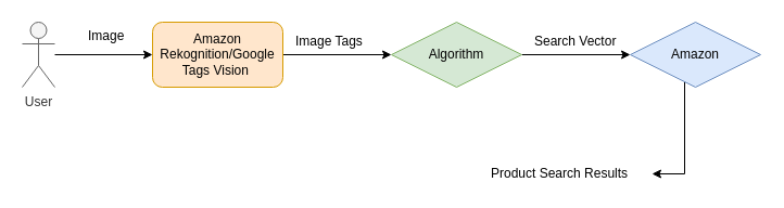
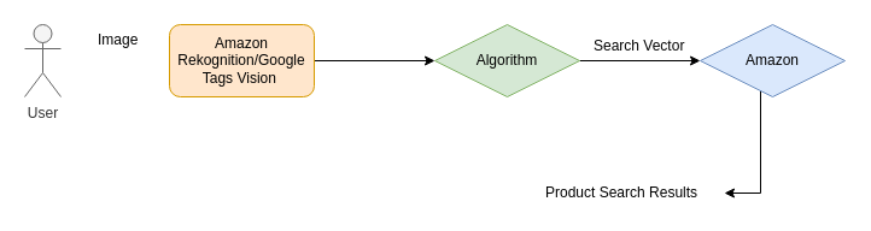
  <mxCell id="0" />
  <mxCell id="1" parent="0" />
  <mxCell id="2" value="User" style="shape=umlActor;verticalLabelPosition=bottom;labelBackgroundColor=#ffffff;verticalAlign=top;html=1;outlineConnect=0;fillColor=#f5f5f5;strokeColor=#666666;fontColor=#333333;" vertex="1" parent="1"><mxGeometry x="20" y="20" width="30" height="60" as="geometry" /></mxCell>
  <mxCell id="3" value="" style="edgeStyle=orthogonalEdgeStyle;rounded=0;orthogonalLoop=1;jettySize=auto;html=1;" edge="1" parent="1" source="9" target="5"><mxGeometry relative="1" as="geometry" /></mxCell>
  <mxCell id="4" value="" style="edgeStyle=orthogonalEdgeStyle;rounded=0;orthogonalLoop=1;jettySize=auto;html=1;" edge="1" parent="1" source="5" target="7"><mxGeometry relative="1" as="geometry" /></mxCell>
  <mxCell id="5" value="Algorithm" style="rhombus;whiteSpace=wrap;html=1;fillColor=#d5e8d4;strokeColor=#82b366;" vertex="1" parent="1"><mxGeometry x="360" y="20" width="120" height="60" as="geometry" /></mxCell>
  <mxCell id="6" value="" style="edgeStyle=orthogonalEdgeStyle;rounded=0;orthogonalLoop=1;jettySize=auto;html=1;" edge="1" parent="1" source="7"><mxGeometry relative="1" as="geometry"><mxPoint x="600" y="160" as="targetPoint" /><Array as="points"><mxPoint x="630" y="160" /></Array></mxGeometry></mxCell>
  <mxCell id="7" value="Amazon" style="rhombus;whiteSpace=wrap;html=1;fillColor=#dae8fc;strokeColor=#6c8ebf;" vertex="1" parent="1"><mxGeometry x="580" y="20" width="120" height="60" as="geometry" /></mxCell>
  <mxCell id="8" value="Image" style="text;html=1;resizable=0;points=[];autosize=1;align=left;verticalAlign=top;spacingTop=-4;" vertex="1" parent="1"><mxGeometry x="79" y="23" width="50" height="20" as="geometry" /></mxCell>
  <mxCell id="9" value="Amazon Rekognition/Google Tags Vision&amp;nbsp;" style="rounded=1;whiteSpace=wrap;html=1;fillColor=#ffe6cc;strokeColor=#d79b00;" vertex="1" parent="1"><mxGeometry x="140" y="20" width="120" height="60" as="geometry" /></mxCell>
- <mxCell id="10" value="" style="edgeStyle=orthogonalEdgeStyle;rounded=0;orthogonalLoop=1;jettySize=auto;html=1;" edge="1" parent="1" source="2" target="9"><mxGeometry relative="1" as="geometry"><mxPoint x="50" y="50" as="sourcePoint" /><mxPoint x="240" y="50" as="targetPoint" /></mxGeometry></mxCell>
  <mxCell id="11" value="Product Search Results" style="text;html=1;resizable=0;points=[];autosize=1;align=left;verticalAlign=top;spacingTop=-4;" vertex="1" parent="1"><mxGeometry x="450" y="150" width="140" height="20" as="geometry" /></mxCell>
- <mxCell id="12" value="Image Tags" style="text;html=1;resizable=0;points=[];autosize=1;align=left;verticalAlign=top;spacingTop=-4;" vertex="1" parent="1"><mxGeometry x="270" y="28" width="80" height="20" as="geometry" /></mxCell>
  <mxCell id="13" value="Search Vector" style="text;html=1;resizable=0;points=[];autosize=1;align=left;verticalAlign=top;spacingTop=-4;" vertex="1" parent="1"><mxGeometry x="490" y="28" width="90" height="20" as="geometry" /></mxCell>
